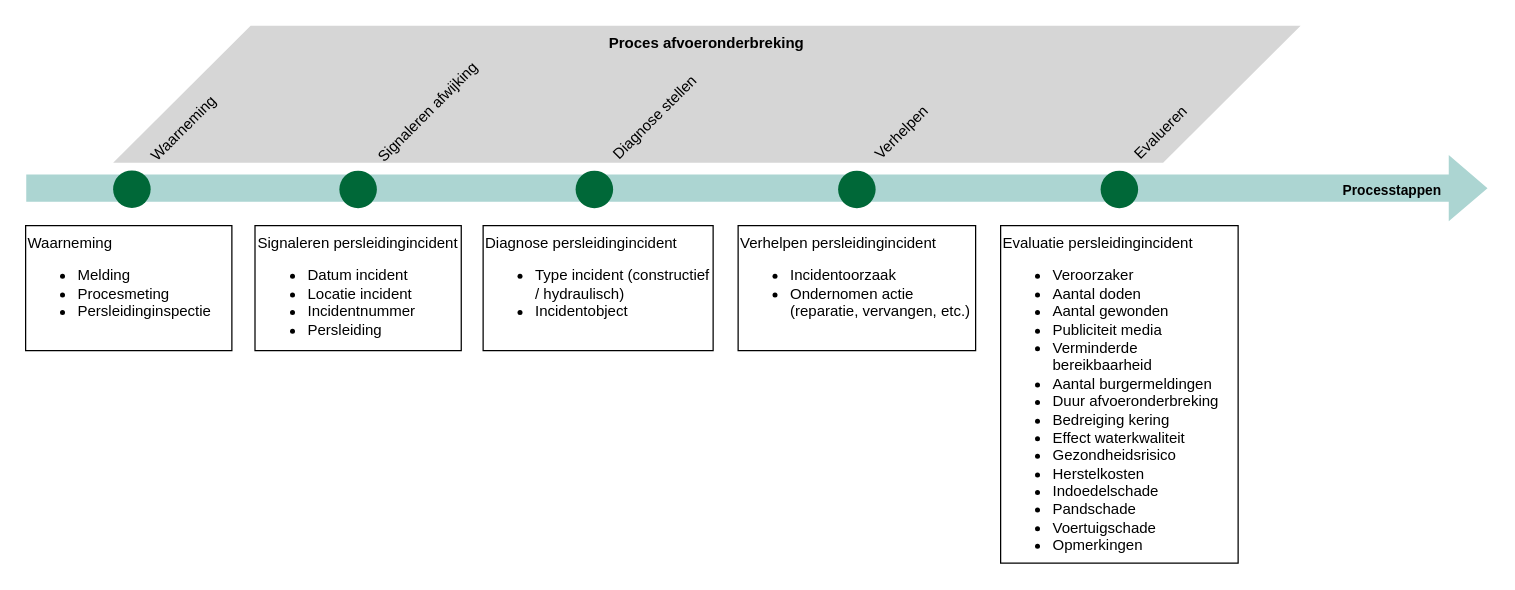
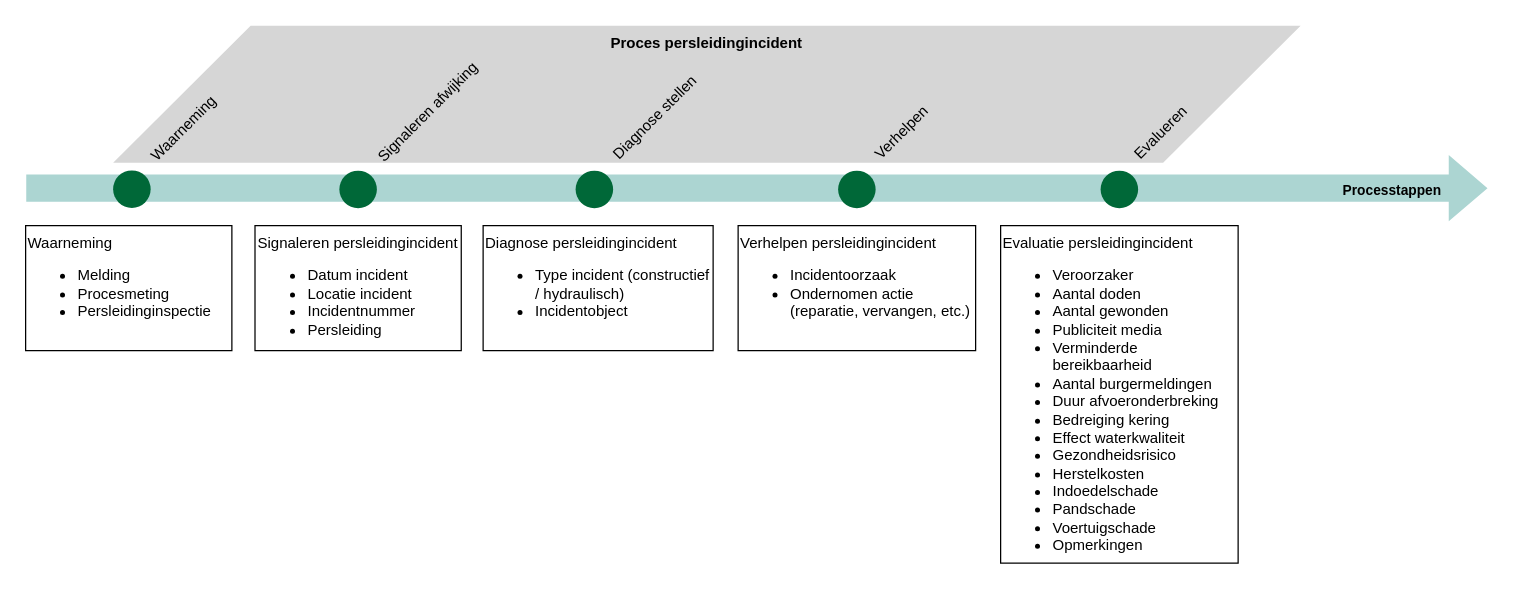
  <mxCell id="0" />
  <mxCell id="1" parent="0" />
- <mxCell id="2" value="Proces afvoeronderbreking" style="shape=parallelogram;perimeter=parallelogramPerimeter;whiteSpace=wrap;html=1;fixedSize=1;size=110;horizontal=1;verticalAlign=top;fontFamily=arial;fontSize=12;fontStyle=1;strokeColor=none;fillColor=#D6D6D6;" vertex="1" parent="1"><mxGeometry x="90" y="20" width="950" height="109.61" as="geometry" /></mxCell>
+ <mxCell id="2" value="Proces persleidingincident" style="shape=parallelogram;perimeter=parallelogramPerimeter;whiteSpace=wrap;html=1;fixedSize=1;size=110;horizontal=1;verticalAlign=top;fontFamily=arial;fontSize=12;fontStyle=1;strokeColor=none;fillColor=#D6D6D6;" vertex="1" parent="1"><mxGeometry x="90" y="20" width="950" height="109.61" as="geometry" /></mxCell>
  <mxCell id="3" value="" style="shape=flexArrow;endArrow=classic;html=1;rounded=0;strokeColor=none;fillColor=#acd5d2;width=21.714;endSize=10;endWidth=30.286;fontFamily=arial;" edge="1" parent="1"><mxGeometry width="50" height="50" relative="1" as="geometry"><mxPoint y="150" as="sourcePoint" x="20" /><mxPoint x="1190" y="150" as="targetPoint" /></mxGeometry></mxCell>
  <mxCell id="4" value="Processtappen" style="edgeLabel;html=1;align=center;verticalAlign=middle;resizable=0;points=[];fontFamily=arial;labelBackgroundColor=none;fontStyle=1" vertex="1" connectable="0" parent="3"><mxGeometry x="0.906" y="-3" relative="1" as="geometry"><mxPoint x="-23" y="-2" as="offset" /></mxGeometry></mxCell>
  <mxCell id="5" value="" style="ellipse;whiteSpace=wrap;html=1;aspect=fixed;strokeColor=none;fillColor=#006838;fontFamily=arial;" vertex="1" parent="1"><mxGeometry x="271" y="136" width="30" height="30" as="geometry" /></mxCell>
  <mxCell id="6" value="Signaleren afwijking" style="text;html=1;strokeColor=none;fillColor=none;align=left;verticalAlign=middle;whiteSpace=wrap;rounded=0;rotation=-45;fontFamily=arial;" vertex="1" parent="1"><mxGeometry x="281" y="60" width="150" height="30" as="geometry" /></mxCell>
  <mxCell id="7" value="" style="ellipse;whiteSpace=wrap;html=1;aspect=fixed;strokeColor=none;fillColor=#006838;fontFamily=arial;" vertex="1" parent="1"><mxGeometry x="460" y="136" width="30" height="30" as="geometry" /></mxCell>
  <mxCell id="8" value="Diagnose stellen" style="text;html=1;strokeColor=none;fillColor=none;align=left;verticalAlign=middle;whiteSpace=wrap;rounded=0;rotation=-45;fontFamily=arial;" vertex="1" parent="1"><mxGeometry x="469" y="58" width="150" height="30" as="geometry" /></mxCell>
  <mxCell id="9" value="" style="ellipse;whiteSpace=wrap;html=1;aspect=fixed;strokeColor=none;fillColor=#006838;fontFamily=arial;direction=south;" vertex="1" parent="1"><mxGeometry x="670" y="136" width="30" height="30" as="geometry" /></mxCell>
  <mxCell id="10" value="Verhelpen" style="text;html=1;strokeColor=none;fillColor=none;align=left;verticalAlign=middle;whiteSpace=wrap;rounded=0;rotation=-45;fontFamily=arial;" vertex="1" parent="1"><mxGeometry x="680" y="61.8" width="140" height="30" as="geometry" /></mxCell>
  <mxCell id="11" value="" style="ellipse;whiteSpace=wrap;html=1;aspect=fixed;strokeColor=none;fillColor=#006838;fontFamily=arial;direction=south;" vertex="1" parent="1"><mxGeometry x="880" y="136" width="30" height="30" as="geometry" /></mxCell>
  <mxCell id="12" value="Evalueren" style="text;html=1;strokeColor=none;fillColor=none;align=left;verticalAlign=middle;whiteSpace=wrap;rounded=0;rotation=-45;fontFamily=arial;" vertex="1" parent="1"><mxGeometry x="890.18" y="68.61" width="120" height="30" as="geometry" /></mxCell>
  <mxCell id="13" value="&lt;font&gt;Signaleren persleidingincident&lt;br&gt;&lt;/font&gt;&lt;ul&gt;&lt;li&gt;&lt;font&gt;Datum incident&lt;/font&gt;&lt;/li&gt;&lt;li&gt;&lt;font&gt;Locatie incident&lt;/font&gt;&lt;/li&gt;&lt;li&gt;&lt;font&gt;Incidentnummer&lt;/font&gt;&lt;/li&gt;&lt;li&gt;&lt;font&gt;Persleiding&lt;/font&gt;&lt;/li&gt;&lt;/ul&gt;" style="rounded=0;whiteSpace=wrap;html=1;align=left;verticalAlign=top;fontFamily=arial;" vertex="1" parent="1"><mxGeometry x="203.5" y="180" width="165" height="100" as="geometry" /></mxCell>
  <mxCell id="14" value="&lt;font&gt;Diagnose persleidingincident&lt;br&gt;&lt;/font&gt;&lt;ul&gt;&lt;li&gt;&lt;span style=&quot;background-color: initial;&quot;&gt;Type incident (constructief / hydraulisch)&lt;/span&gt;&lt;/li&gt;&lt;li&gt;&lt;span style=&quot;background-color: initial;&quot;&gt;Incidentobject&lt;/span&gt;&lt;/li&gt;&lt;/ul&gt;" style="rounded=0;whiteSpace=wrap;html=1;align=left;verticalAlign=top;fontFamily=arial;" vertex="1" parent="1"><mxGeometry x="386" y="180" width="184" height="100" as="geometry" /></mxCell>
  <mxCell id="15" value="&lt;font&gt;Verhelpen persleidingincident&lt;br&gt;&lt;/font&gt;&lt;ul&gt;&lt;li style=&quot;border-color: var(--border-color);&quot;&gt;&lt;font style=&quot;border-color: var(--border-color);&quot;&gt;Incidentoorzaak&lt;/font&gt;&lt;/li&gt;&lt;li&gt;&lt;font&gt;Ondernomen actie (reparatie, vervangen, etc.)&amp;nbsp;&lt;/font&gt;&lt;/li&gt;&lt;/ul&gt;" style="rounded=0;whiteSpace=wrap;html=1;align=left;verticalAlign=top;fontFamily=arial;" vertex="1" parent="1"><mxGeometry x="590" y="180" width="190" height="100" as="geometry" /></mxCell>
  <mxCell id="16" value="&lt;font&gt;Evaluatie persleidingincident&lt;br&gt;&lt;/font&gt;&lt;ul&gt;&lt;li&gt;&lt;font&gt;Veroorzaker&lt;/font&gt;&lt;/li&gt;&lt;li&gt;&lt;font&gt;Aantal doden&lt;/font&gt;&lt;/li&gt;&lt;li&gt;&lt;font&gt;Aantal gewonden&lt;/font&gt;&lt;/li&gt;&lt;li&gt;&lt;font&gt;Publiciteit media&lt;/font&gt;&lt;/li&gt;&lt;li&gt;&lt;font&gt;Verminderde bereikbaarheid&lt;/font&gt;&lt;/li&gt;&lt;li&gt;&lt;font&gt;Aantal burgermeldingen&lt;/font&gt;&lt;/li&gt;&lt;li&gt;&lt;font&gt;Duur afvoeronderbreking&lt;/font&gt;&lt;/li&gt;&lt;li&gt;&lt;font&gt;Bedreiging kering&lt;/font&gt;&lt;/li&gt;&lt;li&gt;&lt;font&gt;Effect waterkwaliteit&lt;/font&gt;&lt;/li&gt;&lt;li&gt;&lt;font&gt;Gezondheidsrisico&lt;/font&gt;&lt;/li&gt;&lt;li&gt;&lt;font&gt;Herstelkosten&lt;/font&gt;&lt;/li&gt;&lt;li&gt;&lt;font&gt;Indoedelschade&lt;/font&gt;&lt;/li&gt;&lt;li&gt;&lt;font&gt;Pandschade&lt;/font&gt;&lt;/li&gt;&lt;li&gt;&lt;font&gt;Voertuigschade&lt;/font&gt;&lt;/li&gt;&lt;li&gt;&lt;font&gt;Opmerkingen&lt;/font&gt;&lt;/li&gt;&lt;/ul&gt;" style="rounded=0;whiteSpace=wrap;html=1;align=left;verticalAlign=top;fontFamily=arial;" vertex="1" parent="1"><mxGeometry x="800" y="180" width="190" height="270" as="geometry" /></mxCell>
  <mxCell id="17" value="" style="ellipse;whiteSpace=wrap;html=1;aspect=fixed;strokeColor=none;fillColor=#006838;fontFamily=arial;" vertex="1" parent="1"><mxGeometry x="90" y="135.8" width="30" height="30" as="geometry" /></mxCell>
  <mxCell id="18" value="Waarneming" style="text;html=1;strokeColor=none;fillColor=none;align=left;verticalAlign=middle;whiteSpace=wrap;rounded=0;rotation=-45;fontFamily=arial;" vertex="1" parent="1"><mxGeometry x="100" y="59.8" width="150" height="30" as="geometry" /></mxCell>
  <mxCell id="19" value="&lt;font&gt;Waarneming&lt;br&gt;&lt;/font&gt;&lt;ul&gt;&lt;li&gt;&lt;span style=&quot;background-color: initial;&quot;&gt;Melding&lt;br&gt;&lt;/span&gt;&lt;/li&gt;&lt;li&gt;&lt;span style=&quot;background-color: initial;&quot;&gt;Procesmeting&lt;/span&gt;&lt;/li&gt;&lt;li&gt;&lt;span style=&quot;background-color: initial;&quot;&gt;Persleidinginspectie&lt;/span&gt;&lt;/li&gt;&lt;/ul&gt;" style="rounded=0;whiteSpace=wrap;html=1;align=left;verticalAlign=top;fontFamily=arial;" vertex="1" parent="1"><mxGeometry y="180" width="165" height="100" as="geometry" x="20" /></mxCell>
